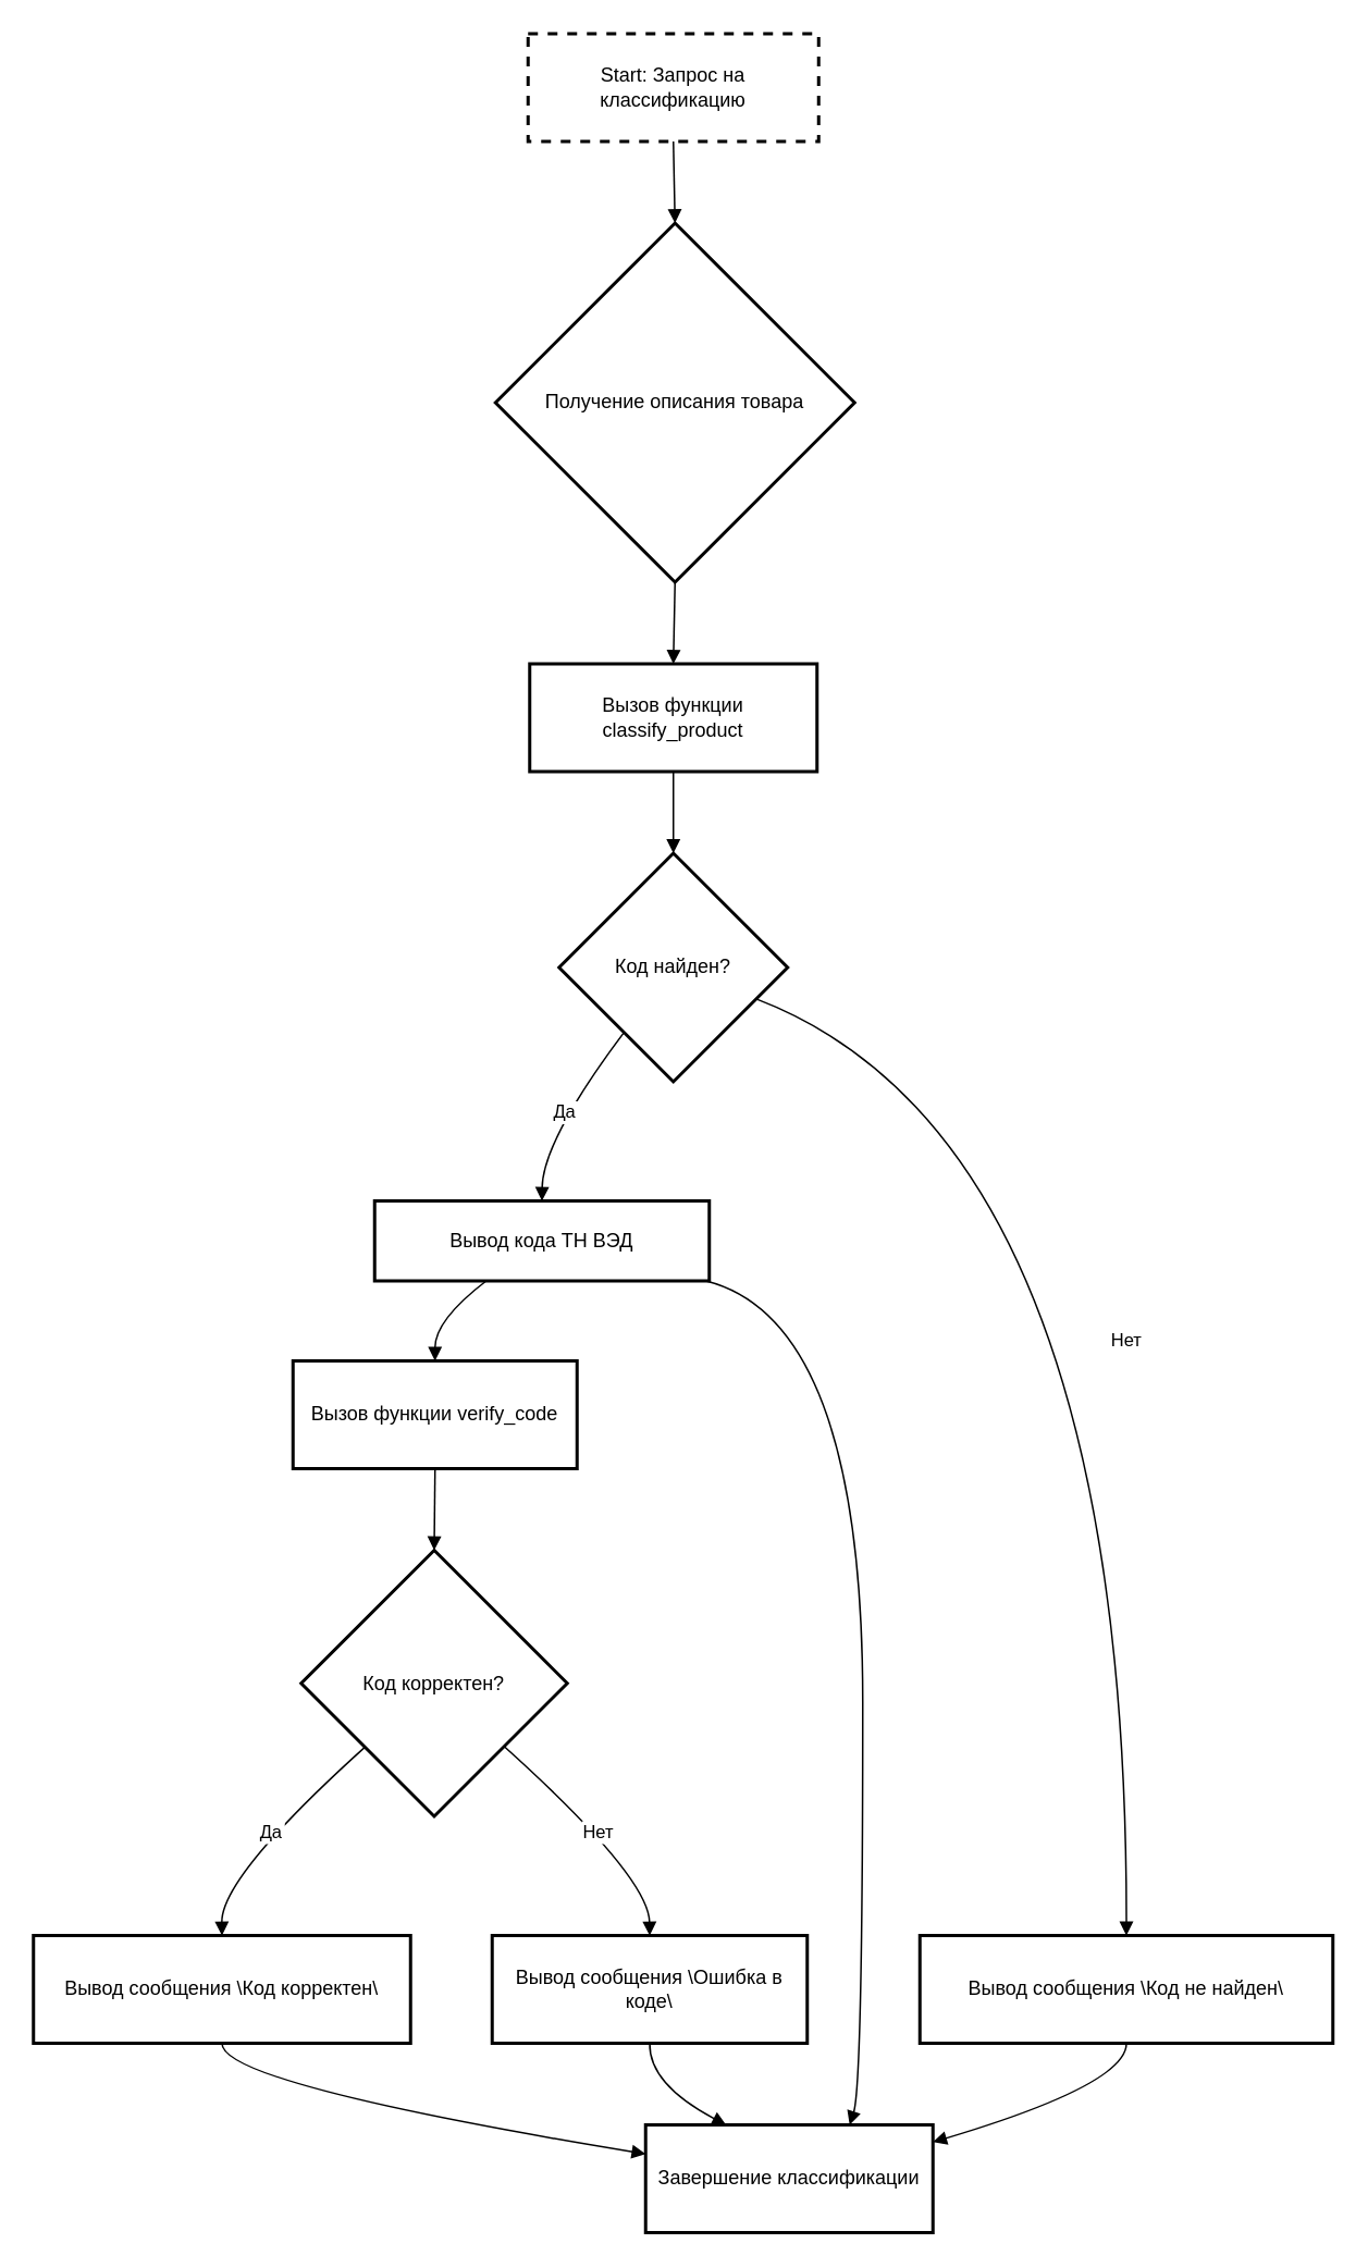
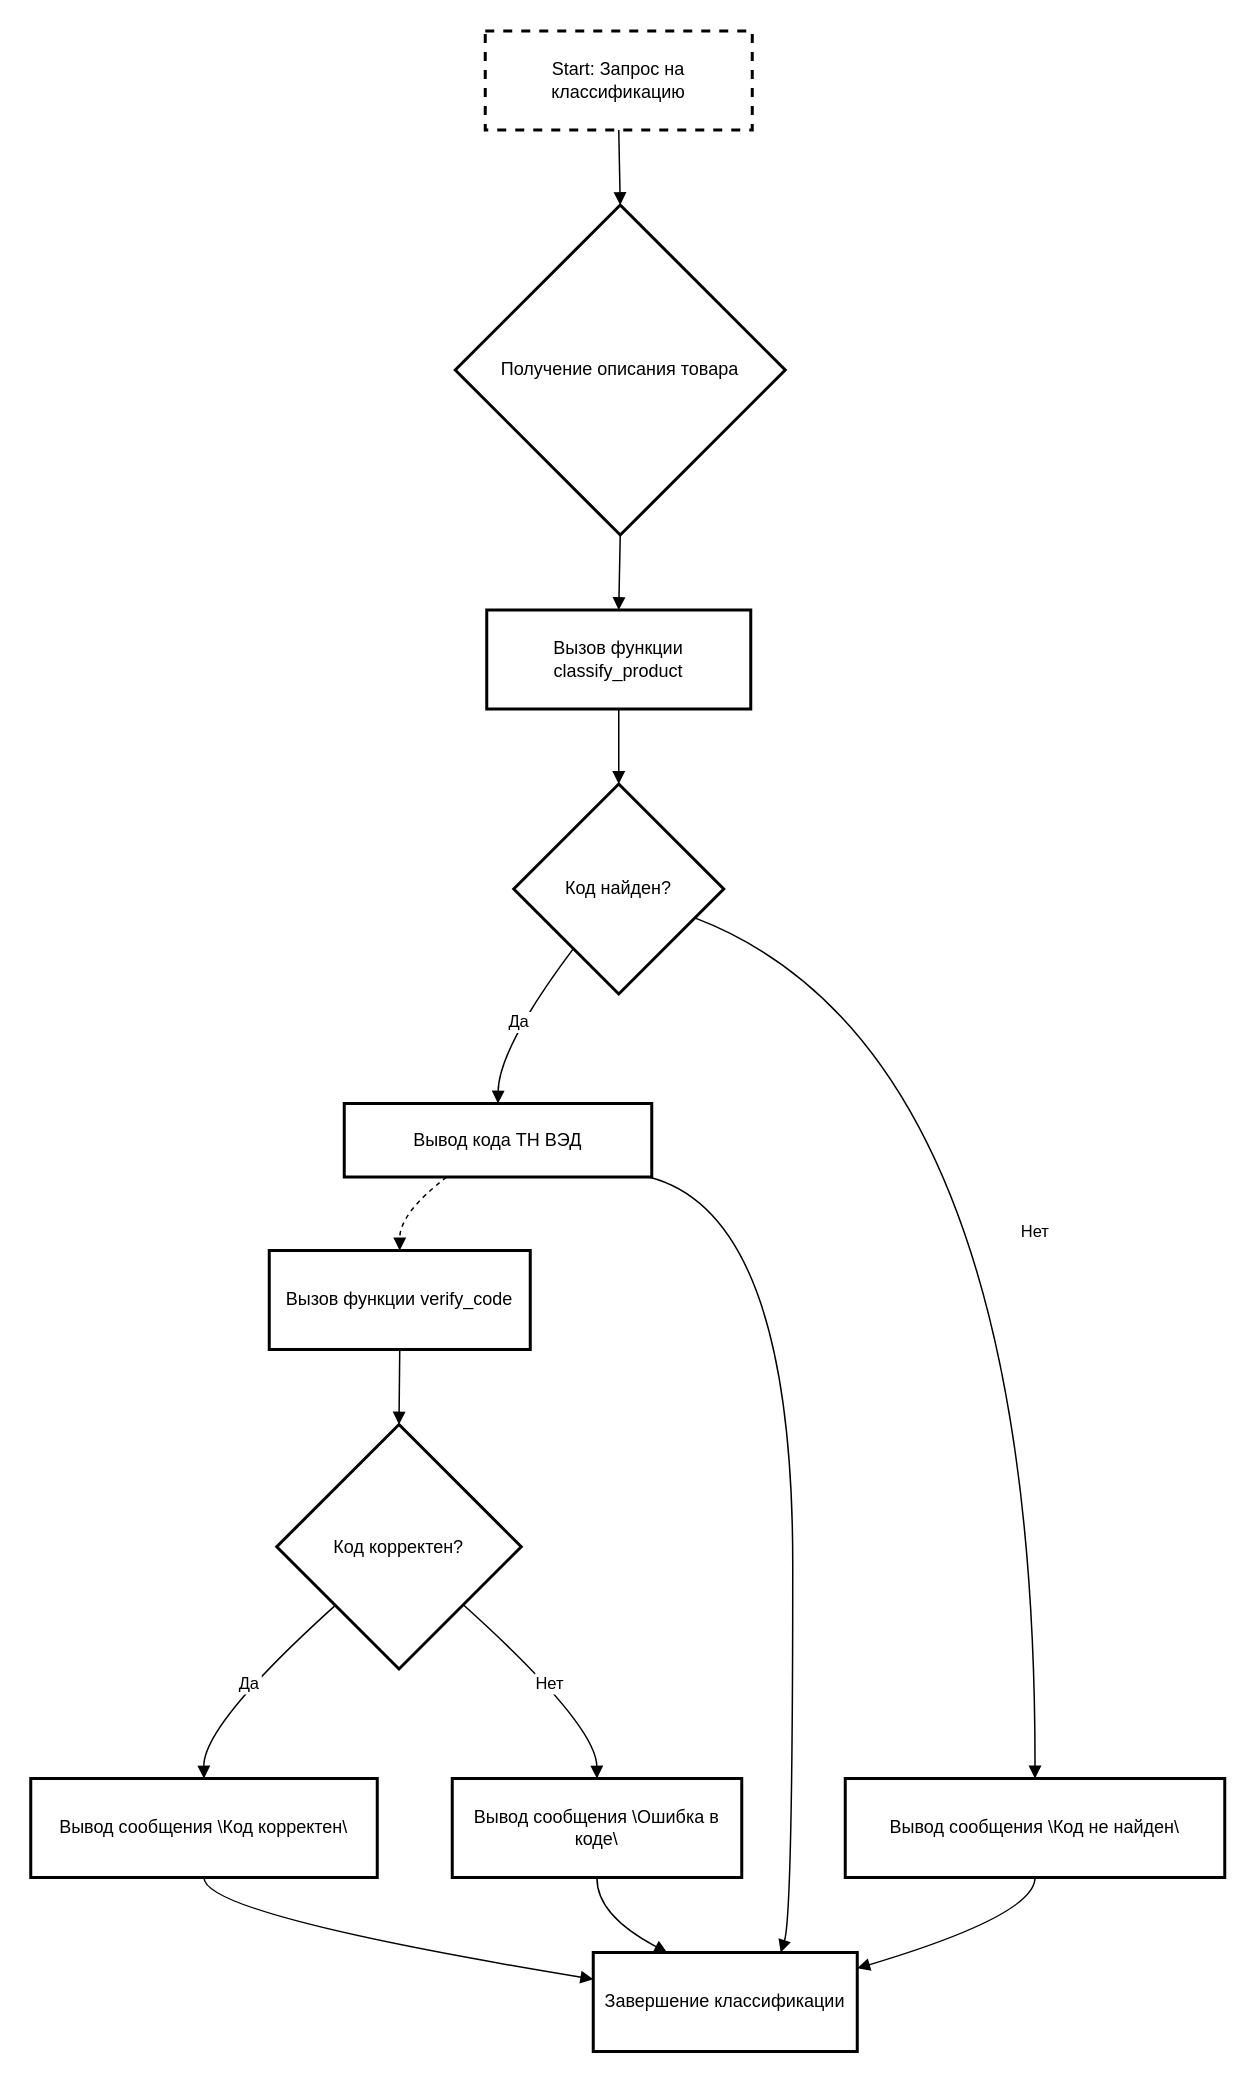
  <mxCell id="0" />
  <mxCell id="1" parent="0" />
  <mxCell id="2" value="Start: Запрос на классификацию" style="whiteSpace=wrap;strokeWidth=2;dashed=1;" vertex="1" parent="1"><mxGeometry x="323" y="20" width="178" height="66" as="geometry" /></mxCell>
  <mxCell id="3" value="Получение описания товара" style="rhombus;strokeWidth=2;whiteSpace=wrap;" vertex="1" parent="1"><mxGeometry x="303" y="136" width="220" height="220" as="geometry" /></mxCell>
  <mxCell id="4" value="Вызов функции classify_product" style="whiteSpace=wrap;strokeWidth=2;" vertex="1" parent="1"><mxGeometry x="324" y="406" width="176" height="66" as="geometry" /></mxCell>
  <mxCell id="5" value="Код найден?" style="rhombus;strokeWidth=2;whiteSpace=wrap;" vertex="1" parent="1"><mxGeometry x="342" y="522" width="140" height="140" as="geometry" /></mxCell>
  <mxCell id="6" value="Вывод кода ТН ВЭД" style="whiteSpace=wrap;strokeWidth=2;" vertex="1" parent="1"><mxGeometry x="229" y="735" width="205" height="49" as="geometry" /></mxCell>
  <mxCell id="7" value="Вывод сообщения \Код не найден\" style="whiteSpace=wrap;strokeWidth=2;" vertex="1" parent="1"><mxGeometry x="563" y="1185" width="253" height="66" as="geometry" /></mxCell>
  <mxCell id="8" value="Вызов функции verify_code" style="whiteSpace=wrap;strokeWidth=2;" vertex="1" parent="1"><mxGeometry x="179" y="833" width="174" height="66" as="geometry" /></mxCell>
  <mxCell id="9" value="Код корректен?" style="rhombus;strokeWidth=2;whiteSpace=wrap;" vertex="1" parent="1"><mxGeometry x="184" y="949" width="163" height="163" as="geometry" /></mxCell>
  <mxCell id="10" value="Вывод сообщения \Код корректен\" style="whiteSpace=wrap;strokeWidth=2;" vertex="1" parent="1"><mxGeometry x="20" y="1185" width="231" height="66" as="geometry" /></mxCell>
  <mxCell id="11" value="Вывод сообщения \Ошибка в коде\" style="whiteSpace=wrap;strokeWidth=2;" vertex="1" parent="1"><mxGeometry x="301" y="1185" width="193" height="66" as="geometry" /></mxCell>
  <mxCell id="12" value="Завершение классификации" style="whiteSpace=wrap;strokeWidth=2;" vertex="1" parent="1"><mxGeometry x="395" y="1301" width="176" height="66" as="geometry" /></mxCell>
  <mxCell id="13" value="" style="curved=1;startArrow=none;endArrow=block;exitX=0.5;exitY=1;entryX=0.5;entryY=0;rounded=0;" edge="1" parent="1" source="2" target="3"><mxGeometry relative="1" as="geometry"><Array as="points" /></mxGeometry></mxCell>
  <mxCell id="14" value="" style="curved=1;startArrow=none;endArrow=block;exitX=0.5;exitY=1;entryX=0.5;entryY=0;rounded=0;" edge="1" parent="1" source="3" target="4"><mxGeometry relative="1" as="geometry"><Array as="points" /></mxGeometry></mxCell>
  <mxCell id="15" value="" style="curved=1;startArrow=none;endArrow=block;exitX=0.5;exitY=1;entryX=0.5;entryY=0;rounded=0;" edge="1" parent="1" source="4" target="5"><mxGeometry relative="1" as="geometry"><Array as="points" /></mxGeometry></mxCell>
  <mxCell id="16" value="Да" style="curved=1;startArrow=none;endArrow=block;exitX=0.12;exitY=1;entryX=0.5;entryY=-0.01;rounded=0;" edge="1" parent="1" source="5" target="6"><mxGeometry relative="1" as="geometry"><Array as="points"><mxPoint x="332" y="698" /></Array></mxGeometry></mxCell>
  <mxCell id="17" value="Нет" style="curved=1;startArrow=none;endArrow=block;exitX=1;exitY=0.69;entryX=0.5;entryY=0;rounded=0;" edge="1" parent="1" source="5" target="7"><mxGeometry relative="1" as="geometry"><Array as="points"><mxPoint x="690" y="698" /></Array></mxGeometry></mxCell>
- <mxCell id="18" value="" style="curved=1;startArrow=none;endArrow=block;exitX=0.34;exitY=0.98;entryX=0.5;entryY=0;rounded=0;" edge="1" parent="1" source="6" target="8"><mxGeometry relative="1" as="geometry"><Array as="points"><mxPoint x="266" y="808" /></Array></mxGeometry></mxCell>
+ <mxCell id="18" value="" style="curved=1;startArrow=none;endArrow=block;exitX=0.34;exitY=0.98;entryX=0.5;entryY=0;rounded=0;dashed=1;" edge="1" parent="1" source="6" target="8"><mxGeometry relative="1" as="geometry"><Array as="points"><mxPoint x="266" y="808" /></Array></mxGeometry></mxCell>
  <mxCell id="19" value="" style="curved=1;startArrow=none;endArrow=block;exitX=0.5;exitY=1;entryX=0.5;entryY=0;rounded=0;" edge="1" parent="1" source="8" target="9"><mxGeometry relative="1" as="geometry"><Array as="points" /></mxGeometry></mxCell>
  <mxCell id="20" value="Да" style="curved=1;startArrow=none;endArrow=block;exitX=0;exitY=0.96;entryX=0.5;entryY=0;rounded=0;" edge="1" parent="1" source="9" target="10"><mxGeometry relative="1" as="geometry"><Array as="points"><mxPoint x="135" y="1149" /></Array></mxGeometry></mxCell>
  <mxCell id="21" value="Нет" style="curved=1;startArrow=none;endArrow=block;exitX=1.01;exitY=0.96;entryX=0.5;entryY=0;rounded=0;" edge="1" parent="1" source="9" target="11"><mxGeometry relative="1" as="geometry"><Array as="points"><mxPoint x="397" y="1149" /></Array></mxGeometry></mxCell>
  <mxCell id="22" value="" style="curved=1;startArrow=none;endArrow=block;exitX=0.97;exitY=0.98;entryX=0.71;entryY=0;rounded=0;" edge="1" parent="1" source="6" target="12"><mxGeometry relative="1" as="geometry"><Array as="points"><mxPoint x="528" y="808" /><mxPoint x="528" y="1276" /></Array></mxGeometry></mxCell>
  <mxCell id="23" value="" style="curved=1;startArrow=none;endArrow=block;exitX=0.5;exitY=1;entryX=1;entryY=0.16;rounded=0;" edge="1" parent="1" source="7" target="12"><mxGeometry relative="1" as="geometry"><Array as="points"><mxPoint x="690" y="1276" /></Array></mxGeometry></mxCell>
  <mxCell id="24" value="" style="curved=1;startArrow=none;endArrow=block;exitX=0.5;exitY=1;entryX=0;entryY=0.27;rounded=0;" edge="1" parent="1" source="10" target="12"><mxGeometry relative="1" as="geometry"><Array as="points"><mxPoint x="135" y="1276" /></Array></mxGeometry></mxCell>
  <mxCell id="25" value="" style="curved=1;startArrow=none;endArrow=block;exitX=0.5;exitY=1;entryX=0.28;entryY=0;rounded=0;" edge="1" parent="1" source="11" target="12"><mxGeometry relative="1" as="geometry"><Array as="points"><mxPoint x="397" y="1276" /></Array></mxGeometry></mxCell>
